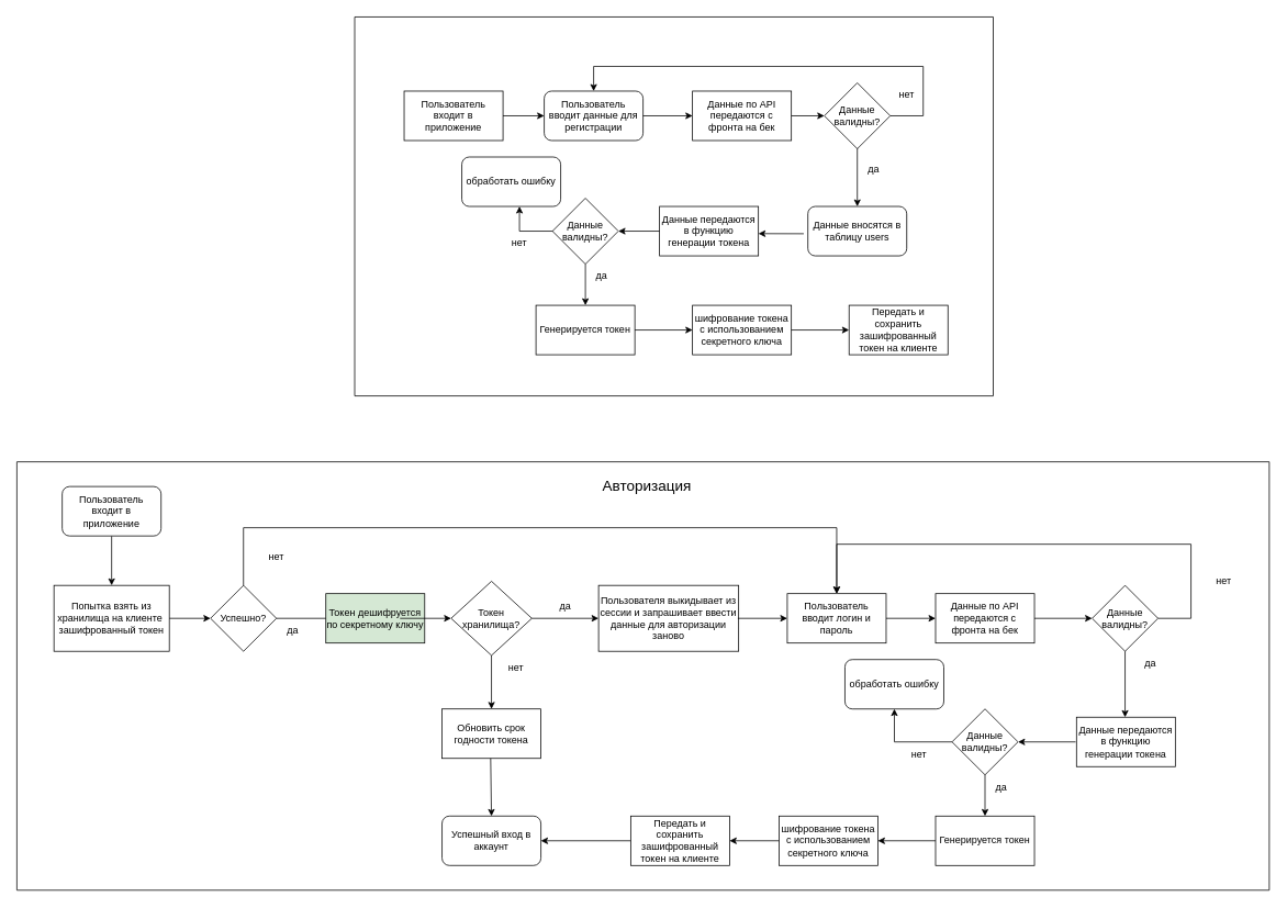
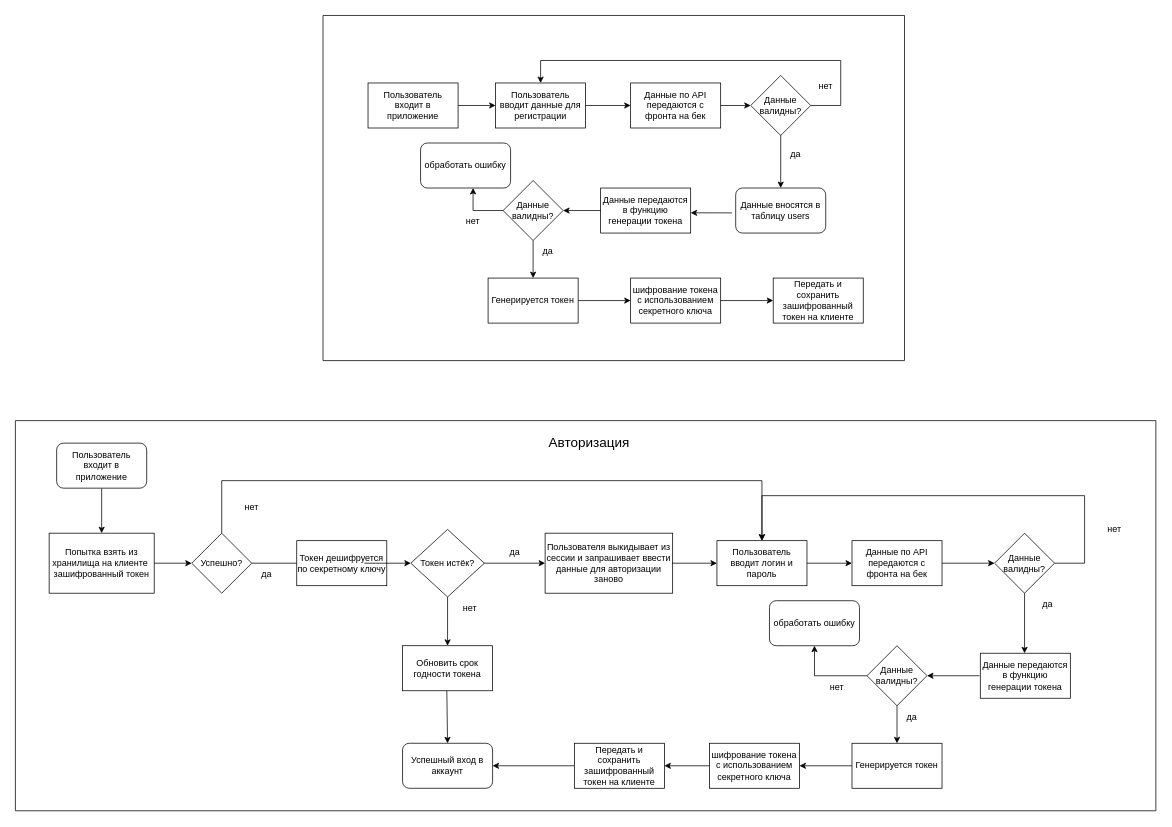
  <mxCell id="0" />
  <mxCell id="1" parent="0" />
- <mxCell id="2" value="Пользователь вводит данные для регистрации" style="whiteSpace=wrap;html=1;rounded=1;" vertex="1" parent="1"><mxGeometry x="660" y="110" width="120" height="60" as="geometry" /></mxCell>
+ <mxCell id="2" value="Пользователь вводит данные для регистрации" style="rounded=0;whiteSpace=wrap;html=1;" vertex="1" parent="1"><mxGeometry x="660" y="110" width="120" height="60" as="geometry" /></mxCell>
  <mxCell id="3" value="" style="endArrow=classic;html=1;rounded=0;exitX=1;exitY=0.5;exitDx=0;exitDy=0;" edge="1" parent="1" source="2"><mxGeometry width="50" height="50" relative="1" as="geometry"><mxPoint x="790" y="170" as="sourcePoint" /><mxPoint x="840" y="140" as="targetPoint" /></mxGeometry></mxCell>
  <mxCell id="4" value="Данные по API передаются с фронта на бек" style="rounded=0;whiteSpace=wrap;html=1;" vertex="1" parent="1"><mxGeometry x="840" y="110" width="120" height="60" as="geometry" /></mxCell>
  <mxCell id="5" value="Данные вносятся в таблицу users" style="whiteSpace=wrap;html=1;rounded=1;" vertex="1" parent="1"><mxGeometry x="980" y="250" width="120" height="60" as="geometry" /></mxCell>
  <mxCell id="6" value="" style="endArrow=classic;html=1;rounded=0;entryX=0.5;entryY=0;entryDx=0;entryDy=0;" edge="1" parent="1" target="5"><mxGeometry width="50" height="50" relative="1" as="geometry"><mxPoint x="1040" y="140" as="sourcePoint" /><mxPoint x="940" y="180" as="targetPoint" /></mxGeometry></mxCell>
  <mxCell id="7" value="Данные валидны?" style="rhombus;whiteSpace=wrap;html=1;" vertex="1" parent="1"><mxGeometry x="1000" y="100" width="80" height="80" as="geometry" /></mxCell>
  <mxCell id="8" value="нет" style="text;html=1;align=center;verticalAlign=middle;whiteSpace=wrap;rounded=0;" vertex="1" parent="1"><mxGeometry x="1070" y="100" width="60" height="30" as="geometry" /></mxCell>
  <mxCell id="9" value="да" style="text;html=1;align=center;verticalAlign=middle;whiteSpace=wrap;rounded=0;" vertex="1" parent="1"><mxGeometry x="1030" y="190" width="60" height="30" as="geometry" /></mxCell>
  <mxCell id="10" value="" style="endArrow=classic;html=1;rounded=0;entryX=0.5;entryY=0;entryDx=0;entryDy=0;" edge="1" parent="1" target="2"><mxGeometry width="50" height="50" relative="1" as="geometry"><mxPoint x="1080" y="140" as="sourcePoint" /><mxPoint x="720" y="80" as="targetPoint" /><Array as="points"><mxPoint x="1120" y="140" /><mxPoint x="1120" y="80" /><mxPoint x="720" y="80" /></Array></mxGeometry></mxCell>
  <mxCell id="11" value="" style="endArrow=classic;html=1;rounded=0;entryX=0;entryY=0.5;entryDx=0;entryDy=0;exitX=1;exitY=0.5;exitDx=0;exitDy=0;" edge="1" parent="1" source="4" target="7"><mxGeometry width="50" height="50" relative="1" as="geometry"><mxPoint x="920" y="270" as="sourcePoint" /><mxPoint x="890" y="220" as="targetPoint" /></mxGeometry></mxCell>
  <mxCell id="12" value="" style="endArrow=classic;html=1;rounded=0;exitX=-0.042;exitY=0.552;exitDx=0;exitDy=0;exitPerimeter=0;" edge="1" parent="1" source="5"><mxGeometry width="50" height="50" relative="1" as="geometry"><mxPoint x="960" y="320" as="sourcePoint" /><mxPoint x="920" y="283" as="targetPoint" /></mxGeometry></mxCell>
  <mxCell id="13" value="Данные передаются в функцию генерации токена" style="rounded=0;whiteSpace=wrap;html=1;" vertex="1" parent="1"><mxGeometry x="800" y="250" width="120" height="60" as="geometry" /></mxCell>
  <mxCell id="14" value="" style="endArrow=classic;html=1;rounded=0;entryX=1;entryY=0.5;entryDx=0;entryDy=0;exitX=0;exitY=0.5;exitDx=0;exitDy=0;" edge="1" parent="1" source="13"><mxGeometry width="50" height="50" relative="1" as="geometry"><mxPoint x="770" y="440" as="sourcePoint" /><mxPoint x="750" y="280" as="targetPoint" /></mxGeometry></mxCell>
  <mxCell id="15" value="Генерируется токен" style="rounded=0;whiteSpace=wrap;html=1;" vertex="1" parent="1"><mxGeometry x="650" y="370" width="120" height="60" as="geometry" /></mxCell>
  <mxCell id="16" value="Данные валидны?" style="rhombus;whiteSpace=wrap;html=1;" vertex="1" parent="1"><mxGeometry x="670" y="240" width="80" height="80" as="geometry" /></mxCell>
  <mxCell id="17" value="" style="endArrow=classic;html=1;rounded=0;exitX=0;exitY=0.5;exitDx=0;exitDy=0;" edge="1" parent="1" source="16"><mxGeometry width="50" height="50" relative="1" as="geometry"><mxPoint x="660" y="280" as="sourcePoint" /><mxPoint x="630" y="250" as="targetPoint" /><Array as="points"><mxPoint x="630" y="280" /></Array></mxGeometry></mxCell>
  <mxCell id="18" value="обработать ошибку" style="rounded=1;whiteSpace=wrap;html=1;" vertex="1" parent="1"><mxGeometry x="560" y="190" width="120" height="60" as="geometry" /></mxCell>
  <mxCell id="19" value="нет" style="text;html=1;align=center;verticalAlign=middle;whiteSpace=wrap;rounded=0;" vertex="1" parent="1"><mxGeometry x="600" y="280" width="60" height="30" as="geometry" /></mxCell>
  <mxCell id="20" value="" style="endArrow=classic;html=1;rounded=0;entryX=0.5;entryY=0;entryDx=0;entryDy=0;exitX=0.5;exitY=1;exitDx=0;exitDy=0;" edge="1" parent="1" source="16" target="15"><mxGeometry width="50" height="50" relative="1" as="geometry"><mxPoint x="710" y="370" as="sourcePoint" /><mxPoint x="760" y="320" as="targetPoint" /></mxGeometry></mxCell>
  <mxCell id="21" value="да" style="text;html=1;align=center;verticalAlign=middle;whiteSpace=wrap;rounded=0;" vertex="1" parent="1"><mxGeometry x="700" y="320" width="60" height="30" as="geometry" /></mxCell>
  <mxCell id="22" value="" style="endArrow=classic;html=1;rounded=0;exitX=1;exitY=0.5;exitDx=0;exitDy=0;" edge="1" parent="1" source="15"><mxGeometry width="50" height="50" relative="1" as="geometry"><mxPoint x="770" y="410" as="sourcePoint" /><mxPoint x="840" y="400" as="targetPoint" /></mxGeometry></mxCell>
  <mxCell id="23" value="Передать и сохранить зашифрованный токен на клиенте" style="rounded=0;whiteSpace=wrap;html=1;" vertex="1" parent="1"><mxGeometry x="1030" y="370" width="120" height="60" as="geometry" /></mxCell>
  <mxCell id="24" value="шифрование токена с использованием секретного ключа" style="rounded=0;whiteSpace=wrap;html=1;" vertex="1" parent="1"><mxGeometry x="840" y="370" width="120" height="60" as="geometry" /></mxCell>
  <mxCell id="25" value="" style="endArrow=classic;html=1;rounded=0;entryX=0;entryY=0.5;entryDx=0;entryDy=0;" edge="1" parent="1" target="23"><mxGeometry width="50" height="50" relative="1" as="geometry"><mxPoint x="960" y="400" as="sourcePoint" /><mxPoint x="1010" y="350" as="targetPoint" /></mxGeometry></mxCell>
  <mxCell id="26" value="Пользователь вводит логин и пароль" style="rounded=0;whiteSpace=wrap;html=1;" vertex="1" parent="1"><mxGeometry x="955" y="720" width="120" height="60" as="geometry" /></mxCell>
  <mxCell id="27" value="Данные по API передаются с фронта на бек" style="rounded=0;whiteSpace=wrap;html=1;" vertex="1" parent="1"><mxGeometry x="1135" y="720" width="120" height="60" as="geometry" /></mxCell>
  <mxCell id="28" value="Данные валидны?" style="rhombus;whiteSpace=wrap;html=1;" vertex="1" parent="1"><mxGeometry x="1325" y="710" width="80" height="80" as="geometry" /></mxCell>
  <mxCell id="29" value="нет" style="text;html=1;align=center;verticalAlign=middle;whiteSpace=wrap;rounded=0;" vertex="1" parent="1"><mxGeometry x="1455" y="690" width="60" height="30" as="geometry" /></mxCell>
  <mxCell id="30" value="да" style="text;html=1;align=center;verticalAlign=middle;whiteSpace=wrap;rounded=0;" vertex="1" parent="1"><mxGeometry x="1366" y="790" width="60" height="30" as="geometry" /></mxCell>
  <mxCell id="31" value="" style="endArrow=classic;html=1;rounded=0;entryX=0;entryY=0.5;entryDx=0;entryDy=0;exitX=1;exitY=0.5;exitDx=0;exitDy=0;" edge="1" parent="1" source="27" target="28"><mxGeometry width="50" height="50" relative="1" as="geometry"><mxPoint x="1195" y="880" as="sourcePoint" /><mxPoint x="1165" y="830" as="targetPoint" /></mxGeometry></mxCell>
  <mxCell id="32" value="" style="endArrow=classic;html=1;rounded=0;entryX=0;entryY=0.5;entryDx=0;entryDy=0;" edge="1" parent="1" target="27"><mxGeometry width="50" height="50" relative="1" as="geometry"><mxPoint x="1075" y="750" as="sourcePoint" /><mxPoint x="1125" y="700" as="targetPoint" /></mxGeometry></mxCell>
  <mxCell id="33" value="" style="endArrow=classic;html=1;rounded=0;entryX=0.5;entryY=0;entryDx=0;entryDy=0;" edge="1" parent="1" target="26"><mxGeometry width="50" height="50" relative="1" as="geometry"><mxPoint x="1405" y="750" as="sourcePoint" /><mxPoint x="1385" y="660" as="targetPoint" /><Array as="points"><mxPoint x="1445" y="750" /><mxPoint x="1445" y="660" /><mxPoint x="1015" y="660" /></Array></mxGeometry></mxCell>
  <mxCell id="34" value="" style="endArrow=classic;html=1;rounded=0;exitX=0.5;exitY=1;exitDx=0;exitDy=0;" edge="1" parent="1" source="28"><mxGeometry width="50" height="50" relative="1" as="geometry"><mxPoint x="1365" y="910" as="sourcePoint" /><mxPoint x="1365" y="870" as="targetPoint" /></mxGeometry></mxCell>
  <mxCell id="35" value="Данные передаются в функцию генерации токена" style="rounded=0;whiteSpace=wrap;html=1;" vertex="1" parent="1"><mxGeometry x="1306" y="870" width="120" height="60" as="geometry" /></mxCell>
  <mxCell id="36" value="Генерируется токен" style="rounded=0;whiteSpace=wrap;html=1;" vertex="1" parent="1"><mxGeometry x="1135" y="990" width="120" height="60" as="geometry" /></mxCell>
  <mxCell id="37" value="Данные валидны?" style="rhombus;whiteSpace=wrap;html=1;" vertex="1" parent="1"><mxGeometry x="1155" y="860" width="80" height="80" as="geometry" /></mxCell>
  <mxCell id="38" value="" style="endArrow=classic;html=1;rounded=0;exitX=0;exitY=0.5;exitDx=0;exitDy=0;entryX=0.5;entryY=1;entryDx=0;entryDy=0;" edge="1" parent="1" source="37" target="42"><mxGeometry width="50" height="50" relative="1" as="geometry"><mxPoint x="1145" y="900" as="sourcePoint" /><mxPoint x="1115" y="870" as="targetPoint" /><Array as="points"><mxPoint x="1085" y="900" /></Array></mxGeometry></mxCell>
  <mxCell id="39" value="нет" style="text;html=1;align=center;verticalAlign=middle;whiteSpace=wrap;rounded=0;" vertex="1" parent="1"><mxGeometry x="1085" y="900" width="60" height="30" as="geometry" /></mxCell>
  <mxCell id="40" value="" style="endArrow=classic;html=1;rounded=0;entryX=0.5;entryY=0;entryDx=0;entryDy=0;exitX=0.5;exitY=1;exitDx=0;exitDy=0;" edge="1" parent="1" source="37" target="36"><mxGeometry width="50" height="50" relative="1" as="geometry"><mxPoint x="1195" y="990" as="sourcePoint" /><mxPoint x="1245" y="940" as="targetPoint" /></mxGeometry></mxCell>
  <mxCell id="41" value="да" style="text;html=1;align=center;verticalAlign=middle;whiteSpace=wrap;rounded=0;" vertex="1" parent="1"><mxGeometry x="1185" y="940" width="60" height="30" as="geometry" /></mxCell>
  <mxCell id="42" value="обработать ошибку" style="rounded=1;whiteSpace=wrap;html=1;" vertex="1" parent="1"><mxGeometry x="1025" y="800" width="120" height="60" as="geometry" /></mxCell>
  <mxCell id="43" value="" style="endArrow=classic;html=1;rounded=0;entryX=1;entryY=0.5;entryDx=0;entryDy=0;" edge="1" parent="1" target="37"><mxGeometry width="50" height="50" relative="1" as="geometry"><mxPoint x="1305" y="900" as="sourcePoint" /><mxPoint x="1275" y="870" as="targetPoint" /></mxGeometry></mxCell>
  <mxCell id="44" style="edgeStyle=orthogonalEdgeStyle;rounded=0;orthogonalLoop=1;jettySize=auto;html=1;entryX=1;entryY=0.5;entryDx=0;entryDy=0;" edge="1" parent="1" source="45" target="61"><mxGeometry relative="1" as="geometry" /></mxCell>
  <mxCell id="45" value="Передать и сохранить зашифрованный токен на клиенте" style="rounded=0;whiteSpace=wrap;html=1;" vertex="1" parent="1"><mxGeometry x="765" y="990" width="120" height="60" as="geometry" /></mxCell>
  <mxCell id="46" value="шифрование токена с использованием секретного ключа" style="rounded=0;whiteSpace=wrap;html=1;" vertex="1" parent="1"><mxGeometry x="945" y="990" width="120" height="60" as="geometry" /></mxCell>
  <mxCell id="47" value="" style="endArrow=classic;html=1;rounded=0;exitX=0;exitY=0.5;exitDx=0;exitDy=0;entryX=1;entryY=0.5;entryDx=0;entryDy=0;" edge="1" parent="1" target="45" source="46"><mxGeometry width="50" height="50" relative="1" as="geometry"><mxPoint x="1415" y="1020" as="sourcePoint" /><mxPoint x="895" y="1015" as="targetPoint" /></mxGeometry></mxCell>
  <mxCell id="48" value="" style="endArrow=classic;html=1;rounded=0;exitX=0;exitY=0.5;exitDx=0;exitDy=0;entryX=1;entryY=0.5;entryDx=0;entryDy=0;" edge="1" parent="1" source="36" target="46"><mxGeometry width="50" height="50" relative="1" as="geometry"><mxPoint x="1255" y="1020" as="sourcePoint" /><mxPoint x="1095" y="1020" as="targetPoint" /></mxGeometry></mxCell>
  <mxCell id="49" value="Попытка взять из хранилища на клиенте&amp;nbsp; зашифрованный токен" style="rounded=0;whiteSpace=wrap;html=1;" vertex="1" parent="1"><mxGeometry x="65" y="710" width="140" height="80" as="geometry" /></mxCell>
- <mxCell id="50" value="Токен хранилища?" style="rhombus;whiteSpace=wrap;html=1;" vertex="1" parent="1"><mxGeometry x="547" y="705" width="98" height="90" as="geometry" /></mxCell>
+ <mxCell id="50" value="Токен истёк?" style="rhombus;whiteSpace=wrap;html=1;" vertex="1" parent="1"><mxGeometry x="547" y="705" width="98" height="90" as="geometry" /></mxCell>
  <mxCell id="51" value="нет" style="text;html=1;align=center;verticalAlign=middle;whiteSpace=wrap;rounded=0;" vertex="1" parent="1"><mxGeometry x="596" y="795" width="60" height="30" as="geometry" /></mxCell>
  <mxCell id="52" value="да" style="text;html=1;align=center;verticalAlign=middle;whiteSpace=wrap;rounded=0;" vertex="1" parent="1"><mxGeometry x="656" y="720" width="60" height="30" as="geometry" /></mxCell>
  <mxCell id="53" value="" style="endArrow=classic;html=1;rounded=0;entryX=0.5;entryY=0;entryDx=0;entryDy=0;exitX=0.5;exitY=1;exitDx=0;exitDy=0;" edge="1" parent="1" target="49" source="60"><mxGeometry width="50" height="50" relative="1" as="geometry"><mxPoint x="115" y="750" as="sourcePoint" /><mxPoint x="165" y="700" as="targetPoint" /></mxGeometry></mxCell>
  <mxCell id="54" value="Пользователь входит в приложение" style="rounded=0;whiteSpace=wrap;html=1;" vertex="1" parent="1"><mxGeometry x="490" y="110" width="120" height="60" as="geometry" /></mxCell>
  <mxCell id="55" value="" style="endArrow=classic;html=1;rounded=0;entryX=0;entryY=0.5;entryDx=0;entryDy=0;exitX=1;exitY=0.5;exitDx=0;exitDy=0;" edge="1" parent="1" source="54" target="2"><mxGeometry width="50" height="50" relative="1" as="geometry"><mxPoint x="610" y="150" as="sourcePoint" /><mxPoint x="660" y="100" as="targetPoint" /></mxGeometry></mxCell>
- <mxCell id="56" value="Токен дешифруется по секретному ключу" style="rounded=0;whiteSpace=wrap;html=1;fillColor=#d5e8d4;" vertex="1" parent="1"><mxGeometry x="395" y="720" width="120" height="60" as="geometry" /></mxCell>
+ <mxCell id="56" value="Токен дешифруется по секретному ключу" style="rounded=0;whiteSpace=wrap;html=1;" vertex="1" parent="1"><mxGeometry x="395" y="720" width="120" height="60" as="geometry" /></mxCell>
  <mxCell id="57" value="" style="endArrow=none;html=1;rounded=0;entryX=0;entryY=0.5;entryDx=0;entryDy=0;exitX=1;exitY=0.5;exitDx=0;exitDy=0;" edge="1" parent="1" source="67" target="56"><mxGeometry width="50" height="50" relative="1" as="geometry"><mxPoint x="315" y="750" as="sourcePoint" /><mxPoint x="365" y="700" as="targetPoint" /></mxGeometry></mxCell>
  <mxCell id="58" value="" style="endArrow=classic;html=1;rounded=0;entryX=0;entryY=0.5;entryDx=0;entryDy=0;" edge="1" parent="1" target="50"><mxGeometry width="50" height="50" relative="1" as="geometry"><mxPoint x="485" y="750" as="sourcePoint" /><mxPoint x="535" y="700" as="targetPoint" /></mxGeometry></mxCell>
  <mxCell id="59" value="" style="endArrow=classic;html=1;rounded=0;exitX=0.5;exitY=1;exitDx=0;exitDy=0;" edge="1" parent="1" source="50"><mxGeometry width="50" height="50" relative="1" as="geometry"><mxPoint x="645" y="870" as="sourcePoint" /><mxPoint x="596" y="860" as="targetPoint" /></mxGeometry></mxCell>
  <mxCell id="60" value="Пользователь входит в приложение" style="rounded=1;whiteSpace=wrap;html=1;" vertex="1" parent="1"><mxGeometry x="75" y="590" width="120" height="60" as="geometry" /></mxCell>
  <mxCell id="61" value="Успешный вход в аккаунт" style="rounded=1;whiteSpace=wrap;html=1;" vertex="1" parent="1"><mxGeometry x="536" y="990" width="120" height="60" as="geometry" /></mxCell>
  <mxCell id="62" value="Обновить срок годности токена" style="rounded=0;whiteSpace=wrap;html=1;" vertex="1" parent="1"><mxGeometry x="536" y="860" width="120" height="60" as="geometry" /></mxCell>
  <mxCell id="63" value="" style="endArrow=classic;html=1;rounded=0;entryX=0.5;entryY=0;entryDx=0;entryDy=0;" edge="1" parent="1" target="61"><mxGeometry width="50" height="50" relative="1" as="geometry"><mxPoint x="595" y="920" as="sourcePoint" /><mxPoint x="645" y="870" as="targetPoint" /></mxGeometry></mxCell>
  <mxCell id="64" value="Пользователя выкидывает из сессии и запрашивает ввести данные для авторизации заново" style="rounded=0;whiteSpace=wrap;html=1;" vertex="1" parent="1"><mxGeometry x="726" y="710" width="170" height="80" as="geometry" /></mxCell>
  <mxCell id="65" value="" style="endArrow=classic;html=1;rounded=0;entryX=0;entryY=0.5;entryDx=0;entryDy=0;" edge="1" parent="1" target="64"><mxGeometry width="50" height="50" relative="1" as="geometry"><mxPoint x="645" y="750" as="sourcePoint" /><mxPoint x="695" y="700" as="targetPoint" /></mxGeometry></mxCell>
  <mxCell id="66" value="" style="endArrow=classic;html=1;rounded=0;entryX=0;entryY=0.5;entryDx=0;entryDy=0;" edge="1" parent="1" target="26"><mxGeometry width="50" height="50" relative="1" as="geometry"><mxPoint x="895" y="750" as="sourcePoint" /><mxPoint x="945" y="700" as="targetPoint" /></mxGeometry></mxCell>
  <mxCell id="67" value="Успешно?" style="rhombus;whiteSpace=wrap;html=1;" vertex="1" parent="1"><mxGeometry x="255" y="710" width="80" height="80" as="geometry" /></mxCell>
  <mxCell id="68" value="" style="endArrow=classic;html=1;rounded=0;" edge="1" parent="1" target="67"><mxGeometry width="50" height="50" relative="1" as="geometry"><mxPoint x="205" y="750" as="sourcePoint" /><mxPoint x="255" y="700" as="targetPoint" /></mxGeometry></mxCell>
  <mxCell id="69" value="да" style="text;html=1;align=center;verticalAlign=middle;whiteSpace=wrap;rounded=0;" vertex="1" parent="1"><mxGeometry x="325" y="750" width="60" height="30" as="geometry" /></mxCell>
  <mxCell id="70" value="нет" style="text;html=1;align=center;verticalAlign=middle;whiteSpace=wrap;rounded=0;" vertex="1" parent="1"><mxGeometry x="305" y="660" width="60" height="30" as="geometry" /></mxCell>
  <mxCell id="71" value="" style="endArrow=classic;html=1;rounded=0;" edge="1" parent="1"><mxGeometry width="50" height="50" relative="1" as="geometry"><mxPoint x="295" y="710" as="sourcePoint" /><mxPoint x="1015" y="720" as="targetPoint" /><Array as="points"><mxPoint x="295" y="640" /><mxPoint x="1015" y="640" /></Array></mxGeometry></mxCell>
  <mxCell id="72" value="" style="swimlane;startSize=0;" vertex="1" parent="1"><mxGeometry x="430" y="20" width="775" height="460" as="geometry"><mxRectangle x="-110" y="30" width="50" height="40" as="alternateBounds" /></mxGeometry></mxCell>
  <mxCell id="73" value="" style="swimlane;startSize=0;" vertex="1" parent="1"><mxGeometry x="20" y="560" width="1520" height="520" as="geometry" /></mxCell>
  <mxCell id="74" value="Авторизация" style="text;html=1;align=center;verticalAlign=middle;whiteSpace=wrap;rounded=0;strokeWidth=1;fontSize=18;" vertex="1" parent="73"><mxGeometry x="670" y="10" width="190" height="40" as="geometry" /></mxCell>
